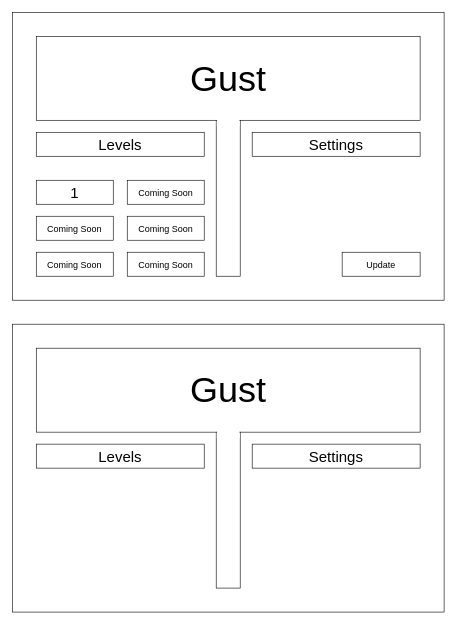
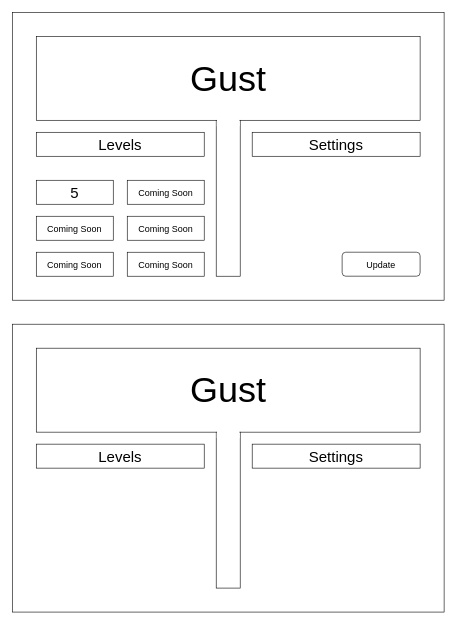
  <mxCell id="0" />
  <mxCell id="1" parent="0" />
  <mxCell id="2" value="" style="group;fillColor=default;" vertex="1" connectable="0" parent="1"><mxGeometry x="20" y="20" width="720" height="480" as="geometry" /></mxCell>
  <mxCell id="3" value="" style="rounded=0;whiteSpace=wrap;html=1;fillColor=none;" parent="2" vertex="1"><mxGeometry width="720" height="480" as="geometry" /></mxCell>
  <mxCell id="4" value="&lt;font style=&quot;font-size: 60px;&quot;&gt;Gust&lt;/font&gt;" style="rounded=0;whiteSpace=wrap;html=1;fillColor=none;" parent="2" vertex="1"><mxGeometry x="40" y="40" width="640" height="140" as="geometry" /></mxCell>
  <mxCell id="5" value="&lt;font style=&quot;font-size: 25px;&quot;&gt;Levels&lt;/font&gt;" style="rounded=0;whiteSpace=wrap;html=1;fillColor=none;" parent="2" vertex="1"><mxGeometry x="40" y="200" width="280" height="40" as="geometry" /></mxCell>
  <mxCell id="6" value="" style="rounded=0;whiteSpace=wrap;html=1;fillColor=none;" parent="2" vertex="1"><mxGeometry x="340" y="180" width="40" height="260" as="geometry" /></mxCell>
  <mxCell id="7" value="" style="rounded=0;whiteSpace=wrap;html=1;fillColor=default;strokeColor=none;" parent="2" vertex="1"><mxGeometry x="341" y="170" width="38" height="20" as="geometry" /></mxCell>
- <mxCell id="8" value="&lt;div style=&quot;font-size: 25px;&quot;&gt;&lt;font style=&quot;font-size: 25px;&quot;&gt;1&lt;/font&gt;&lt;/div&gt;" style="rounded=0;whiteSpace=wrap;html=1;fillColor=none;" parent="2" vertex="1"><mxGeometry x="40" y="280" width="128.333" height="40" as="geometry" /></mxCell>
+ <mxCell id="8" value="&lt;div style=&quot;font-size: 25px;&quot;&gt;&lt;font style=&quot;font-size: 25px;&quot;&gt;5&lt;/font&gt;&lt;/div&gt;" style="rounded=0;whiteSpace=wrap;html=1;fillColor=none;" parent="2" vertex="1"><mxGeometry x="40" y="280" width="128.333" height="40" as="geometry" /></mxCell>
  <mxCell id="9" value="Coming Soon" style="rounded=0;whiteSpace=wrap;html=1;fillColor=none;fontSize=15;" parent="2" vertex="1"><mxGeometry x="191.667" y="280" width="128.333" height="40" as="geometry" /></mxCell>
  <mxCell id="10" value="Coming Soon" style="rounded=0;whiteSpace=wrap;html=1;fillColor=none;fontSize=15;" parent="2" vertex="1"><mxGeometry x="40" y="340" width="128.333" height="40" as="geometry" /></mxCell>
  <mxCell id="11" value="Coming Soon" style="rounded=0;whiteSpace=wrap;html=1;fillColor=none;fontSize=15;" parent="2" vertex="1"><mxGeometry x="191.667" y="340" width="128.333" height="40" as="geometry" /></mxCell>
  <mxCell id="12" value="Coming Soon" style="rounded=0;whiteSpace=wrap;html=1;fillColor=none;fontSize=15;" parent="2" vertex="1"><mxGeometry x="191.667" y="400" width="128.333" height="40" as="geometry" /></mxCell>
  <mxCell id="13" value="Coming Soon" style="rounded=0;whiteSpace=wrap;html=1;fillColor=none;fontSize=15;" parent="2" vertex="1"><mxGeometry x="40" y="400" width="128.333" height="40" as="geometry" /></mxCell>
  <mxCell id="14" value="&lt;div style=&quot;font-size: 25px;&quot;&gt;Settings&lt;/div&gt;" style="rounded=0;whiteSpace=wrap;html=1;fillColor=none;fontSize=25;" parent="2" vertex="1"><mxGeometry x="400" y="200" width="280" height="40" as="geometry" /></mxCell>
- <mxCell id="15" value="Update" style="rounded=0;whiteSpace=wrap;html=1;fillColor=none;fontSize=15;" parent="2" vertex="1"><mxGeometry x="550" y="400" width="130" height="40" as="geometry" /></mxCell>
+ <mxCell id="15" value="Update" style="whiteSpace=wrap;html=1;fillColor=none;fontSize=15;rounded=1;" parent="2" vertex="1"><mxGeometry x="550" y="400" width="130" height="40" as="geometry" /></mxCell>
  <mxCell id="16" value="" style="group;fillColor=default;" vertex="1" connectable="0" parent="1"><mxGeometry x="20" y="540" width="720" height="480" as="geometry" /></mxCell>
  <mxCell id="17" value="" style="rounded=0;whiteSpace=wrap;html=1;fillColor=none;" vertex="1" parent="16"><mxGeometry width="720" height="480" as="geometry" /></mxCell>
  <mxCell id="18" value="&lt;font style=&quot;font-size: 60px;&quot;&gt;Gust&lt;/font&gt;" style="rounded=0;whiteSpace=wrap;html=1;fillColor=none;" vertex="1" parent="16"><mxGeometry x="40" y="40" width="640" height="140" as="geometry" /></mxCell>
  <mxCell id="19" value="&lt;font style=&quot;font-size: 25px;&quot;&gt;Levels&lt;/font&gt;" style="rounded=0;whiteSpace=wrap;html=1;fillColor=none;" vertex="1" parent="16"><mxGeometry x="40" y="200" width="280" height="40" as="geometry" /></mxCell>
  <mxCell id="20" value="" style="rounded=0;whiteSpace=wrap;html=1;fillColor=none;" vertex="1" parent="16"><mxGeometry x="340" y="180" width="40" height="260" as="geometry" /></mxCell>
  <mxCell id="21" value="" style="rounded=0;whiteSpace=wrap;html=1;fillColor=default;strokeColor=none;" vertex="1" parent="16"><mxGeometry x="341" y="170" width="38" height="20" as="geometry" /></mxCell>
  <mxCell id="22" value="&lt;div style=&quot;font-size: 25px;&quot;&gt;Settings&lt;/div&gt;" style="rounded=0;whiteSpace=wrap;html=1;fillColor=none;fontSize=25;" vertex="1" parent="16"><mxGeometry x="400" y="200" width="280" height="40" as="geometry" /></mxCell>
